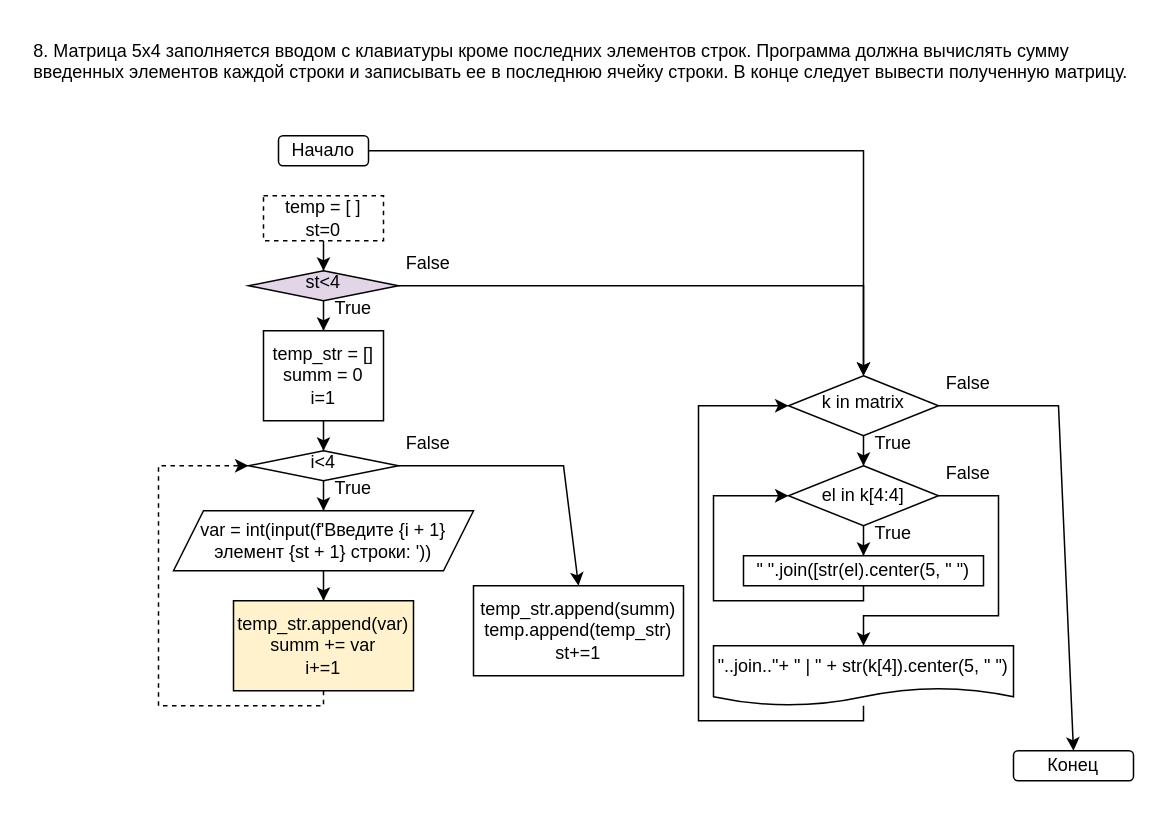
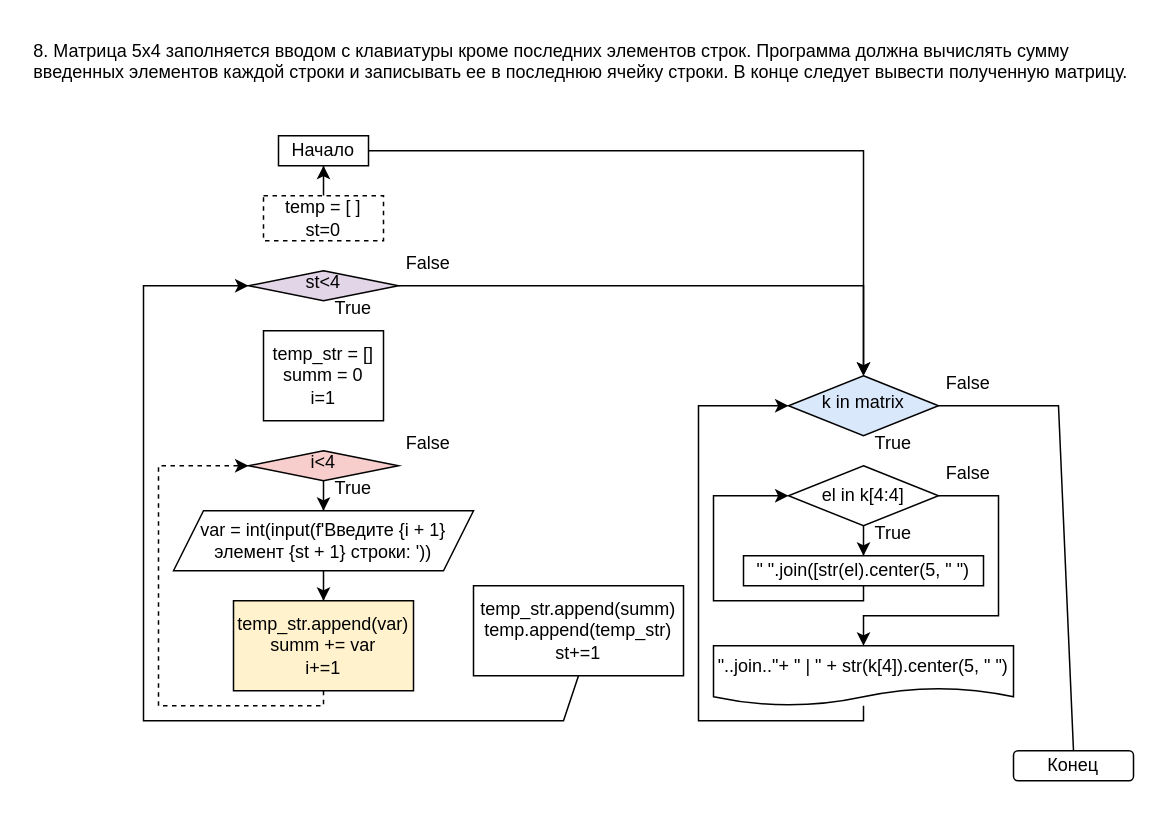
  <mxCell id="0" />
  <mxCell id="1" parent="0" />
  <mxCell id="2" value="" style="edgeStyle=orthogonalEdgeStyle;rounded=0;orthogonalLoop=1;jettySize=auto;html=1;" edge="1" parent="1" source="3" target="7"><mxGeometry relative="1" as="geometry" /></mxCell>
- <mxCell id="3" value="Начало" style="rounded=1;whiteSpace=wrap;html=1;fontSize=12;glass=0;strokeWidth=1;shadow=0;" parent="1" vertex="1"><mxGeometry x="185" y="90" width="60" height="20" as="geometry" /></mxCell>
- <mxCell id="4" value="" style="edgeStyle=orthogonalEdgeStyle;rounded=0;orthogonalLoop=1;jettySize=auto;html=1;" edge="1" parent="1" source="5" target="27"><mxGeometry relative="1" as="geometry" /></mxCell>
+ <mxCell id="3" value="Начало" style="whiteSpace=wrap;html=1;fontSize=12;glass=0;strokeWidth=1;shadow=0;rounded=0;" parent="1" vertex="1"><mxGeometry x="185" y="90" width="60" height="20" as="geometry" /></mxCell>
  <mxCell id="5" value="st&amp;lt;4" style="rhombus;whiteSpace=wrap;html=1;shadow=0;fontFamily=Helvetica;fontSize=12;align=center;strokeWidth=1;spacing=6;spacingTop=-4;fillColor=#e1d5e7;" parent="1" vertex="1"><mxGeometry x="165" y="180" width="100" height="20" as="geometry" /></mxCell>
- <mxCell id="6" value="" style="edgeStyle=orthogonalEdgeStyle;rounded=0;orthogonalLoop=1;jettySize=auto;html=1;" edge="1" parent="1" source="7" target="19"><mxGeometry relative="1" as="geometry" /></mxCell>
- <mxCell id="7" value="k in matrix" style="rhombus;whiteSpace=wrap;html=1;shadow=0;fontFamily=Helvetica;fontSize=12;align=center;strokeWidth=1;spacing=6;spacingTop=-4;" parent="1" vertex="1"><mxGeometry x="525" y="250" width="100" height="40" as="geometry" /></mxCell>
- <mxCell id="8" value="" style="edgeStyle=orthogonalEdgeStyle;rounded=0;orthogonalLoop=1;jettySize=auto;html=1;" edge="1" parent="1" source="9" target="5"><mxGeometry relative="1" as="geometry" /></mxCell>
+ <mxCell id="7" value="k in matrix" style="rhombus;whiteSpace=wrap;html=1;shadow=0;fontFamily=Helvetica;fontSize=12;align=center;strokeWidth=1;spacing=6;spacingTop=-4;fillColor=#dae8fc;" parent="1" vertex="1"><mxGeometry x="525" y="250" width="100" height="40" as="geometry" /></mxCell>
+ <mxCell id="8" value="" style="edgeStyle=orthogonalEdgeStyle;rounded=0;orthogonalLoop=1;jettySize=auto;html=1;" edge="1" parent="1" source="9" target="3"><mxGeometry relative="1" as="geometry" /></mxCell>
  <mxCell id="9" value="&lt;div&gt;temp = [ ]&lt;br&gt;&lt;/div&gt;st=0" style="rounded=0;whiteSpace=wrap;html=1;dashed=1;" parent="1" vertex="1"><mxGeometry x="175" y="130" width="80" height="30" as="geometry" /></mxCell>
  <mxCell id="10" value="&lt;div&gt;temp_str.append(var)&lt;/div&gt;&lt;div&gt;&lt;span style=&quot;background-color: initial;&quot;&gt;summ += var&lt;/span&gt;&lt;/div&gt;&lt;div&gt;&lt;span style=&quot;background-color: initial;&quot;&gt;i+=1&lt;/span&gt;&lt;/div&gt;" style="rounded=0;whiteSpace=wrap;html=1;fillColor=#fff2cc;" parent="1" vertex="1"><mxGeometry x="155" y="400" width="120" height="60" as="geometry" /></mxCell>
  <mxCell id="11" value="True" style="text;html=1;strokeColor=none;fillColor=none;align=center;verticalAlign=middle;whiteSpace=wrap;rounded=0;" parent="1" vertex="1"><mxGeometry x="205" y="310" width="60" height="30" as="geometry" /></mxCell>
  <mxCell id="12" value="True" style="text;html=1;strokeColor=none;fillColor=none;align=center;verticalAlign=middle;whiteSpace=wrap;rounded=0;" parent="1" vertex="1"><mxGeometry x="205" y="190" width="60" height="30" as="geometry" /></mxCell>
  <mxCell id="13" value="False" style="text;html=1;strokeColor=none;fillColor=none;align=center;verticalAlign=middle;whiteSpace=wrap;rounded=0;" parent="1" vertex="1"><mxGeometry x="615" y="300" width="60" height="30" as="geometry" /></mxCell>
  <mxCell id="14" value="True" style="text;html=1;strokeColor=none;fillColor=none;align=center;verticalAlign=middle;whiteSpace=wrap;rounded=0;" parent="1" vertex="1"><mxGeometry x="565" y="340" width="60" height="30" as="geometry" /></mxCell>
  <mxCell id="15" value="Конец" style="rounded=1;whiteSpace=wrap;html=1;fontSize=12;glass=0;strokeWidth=1;shadow=0;" parent="1" vertex="1"><mxGeometry x="675" y="500" width="80" height="20" as="geometry" /></mxCell>
  <mxCell id="16" value="" style="edgeStyle=orthogonalEdgeStyle;rounded=0;orthogonalLoop=1;jettySize=auto;html=1;" edge="1" parent="1" source="17" target="10"><mxGeometry relative="1" as="geometry" /></mxCell>
  <mxCell id="17" value="var = int(input(f'Введите {i + 1} элемент {st + 1} строки: '))" style="shape=parallelogram;perimeter=parallelogramPerimeter;whiteSpace=wrap;html=1;fixedSize=1;" parent="1" vertex="1"><mxGeometry x="115" y="340" width="200" height="40" as="geometry" /></mxCell>
  <mxCell id="18" value="" style="edgeStyle=orthogonalEdgeStyle;rounded=0;orthogonalLoop=1;jettySize=auto;html=1;" edge="1" parent="1" source="19" target="24"><mxGeometry relative="1" as="geometry" /></mxCell>
  <mxCell id="19" value="el in k[4:4]" style="rhombus;whiteSpace=wrap;html=1;" parent="1" vertex="1"><mxGeometry x="525" y="310" width="100" height="40" as="geometry" /></mxCell>
  <mxCell id="20" value="&lt;div&gt;temp_str.append(summ)&lt;/div&gt;&lt;div&gt;&lt;span style=&quot;background-color: initial;&quot;&gt;temp.append(temp_str)&lt;/span&gt;&lt;/div&gt;&lt;div&gt;&lt;span style=&quot;background-color: initial;&quot;&gt;st+=1&lt;/span&gt;&lt;/div&gt;" style="rounded=0;whiteSpace=wrap;html=1;" parent="1" vertex="1"><mxGeometry x="315" y="390" width="140" height="60" as="geometry" /></mxCell>
  <mxCell id="21" value="&quot;..join..&quot;+ &quot; | &quot; + str(k[4]).center(5, &quot; &quot;)" style="shape=document;whiteSpace=wrap;html=1;boundedLbl=1;" parent="1" vertex="1"><mxGeometry x="475" y="430" width="200" height="40" as="geometry" /></mxCell>
  <mxCell id="22" value="True" style="text;html=1;strokeColor=none;fillColor=none;align=center;verticalAlign=middle;whiteSpace=wrap;rounded=0;" parent="1" vertex="1"><mxGeometry x="565" y="280" width="60" height="30" as="geometry" /></mxCell>
  <mxCell id="23" value="False" style="text;html=1;strokeColor=none;fillColor=none;align=center;verticalAlign=middle;whiteSpace=wrap;rounded=0;" parent="1" vertex="1"><mxGeometry x="615" y="240" width="60" height="30" as="geometry" /></mxCell>
  <mxCell id="24" value="&quot; &quot;.join([str(el).center(5, &quot; &quot;)" style="rounded=0;whiteSpace=wrap;html=1;" parent="1" vertex="1"><mxGeometry x="495" y="370" width="160" height="20" as="geometry" /></mxCell>
  <mxCell id="25" value="False" style="text;html=1;strokeColor=none;fillColor=none;align=center;verticalAlign=middle;whiteSpace=wrap;rounded=0;" parent="1" vertex="1"><mxGeometry x="245" y="160" width="80" height="30" as="geometry" /></mxCell>
- <mxCell id="26" value="" style="edgeStyle=orthogonalEdgeStyle;rounded=0;orthogonalLoop=1;jettySize=auto;html=1;" edge="1" parent="1" source="27" target="29"><mxGeometry relative="1" as="geometry" /></mxCell>
  <mxCell id="27" value="&lt;div&gt;temp_str = []&lt;/div&gt;&lt;div&gt;&lt;span style=&quot;background-color: initial;&quot;&gt;summ = 0&lt;/span&gt;&lt;/div&gt;&lt;div&gt;&lt;span style=&quot;background-color: initial;&quot;&gt;i=1&lt;/span&gt;&lt;/div&gt;" style="rounded=0;whiteSpace=wrap;html=1;" vertex="1" parent="1"><mxGeometry x="175" y="220" width="80" height="60" as="geometry" /></mxCell>
  <mxCell id="28" value="" style="edgeStyle=orthogonalEdgeStyle;rounded=0;orthogonalLoop=1;jettySize=auto;html=1;" edge="1" parent="1" source="29" target="17"><mxGeometry relative="1" as="geometry" /></mxCell>
- <mxCell id="29" value="i&amp;lt;4" style="rhombus;whiteSpace=wrap;html=1;shadow=0;fontFamily=Helvetica;fontSize=12;align=center;strokeWidth=1;spacing=6;spacingTop=-4;" vertex="1" parent="1"><mxGeometry x="165" y="300" width="100" height="20" as="geometry" /></mxCell>
+ <mxCell id="29" value="i&amp;lt;4" style="rhombus;whiteSpace=wrap;html=1;shadow=0;fontFamily=Helvetica;fontSize=12;align=center;strokeWidth=1;spacing=6;spacingTop=-4;fillColor=#f8cecc;" vertex="1" parent="1"><mxGeometry x="165" y="300" width="100" height="20" as="geometry" /></mxCell>
  <mxCell id="30" value="False" style="text;html=1;strokeColor=none;fillColor=none;align=center;verticalAlign=middle;whiteSpace=wrap;rounded=0;" vertex="1" parent="1"><mxGeometry x="245" y="280" width="80" height="30" as="geometry" /></mxCell>
  <mxCell id="31" value="8. Матрица 5x4 заполняется вводом с клавиатуры кроме последних элементов строк. Программа должна вычислять сумму введенных элементов каждой строки и записывать ее в последнюю ячейку строки. В конце следует вывести полученную матрицу." style="text;whiteSpace=wrap;html=1;" vertex="1" parent="1"><mxGeometry x="20" y="20" width="735" height="70" as="geometry" /></mxCell>
  <mxCell id="32" value="" style="endArrow=classic;html=1;rounded=0;exitX=0.5;exitY=1;exitDx=0;exitDy=0;entryX=0;entryY=0.5;entryDx=0;entryDy=0;dashed=1;" edge="1" parent="1" source="10" target="29"><mxGeometry width="50" height="50" relative="1" as="geometry"><mxPoint x="235" y="500" as="sourcePoint" /><mxPoint x="105" y="310" as="targetPoint" /><Array as="points"><mxPoint x="215" y="470" /><mxPoint x="105" y="470" /><mxPoint x="105" y="310" /></Array></mxGeometry></mxCell>
- <mxCell id="33" value="" style="endArrow=classic;html=1;rounded=0;exitX=1;exitY=0.5;exitDx=0;exitDy=0;entryX=0.5;entryY=0;entryDx=0;entryDy=0;" edge="1" parent="1" source="29" target="20"><mxGeometry width="50" height="50" relative="1" as="geometry"><mxPoint x="345" y="330" as="sourcePoint" /><mxPoint x="385" y="520" as="targetPoint" /><Array as="points"><mxPoint x="375" y="310" /></Array></mxGeometry></mxCell>
+ <mxCell id="34" value="" style="endArrow=classic;html=1;rounded=0;exitX=0.5;exitY=1;exitDx=0;exitDy=0;entryX=0;entryY=0.5;entryDx=0;entryDy=0;" edge="1" parent="1" source="20" target="5"><mxGeometry width="50" height="50" relative="1" as="geometry"><mxPoint x="185" y="530" as="sourcePoint" /><mxPoint x="95" y="190" as="targetPoint" /><Array as="points"><mxPoint x="375" y="480" /><mxPoint x="95" y="480" /><mxPoint x="95" y="190" /></Array></mxGeometry></mxCell>
  <mxCell id="35" value="" style="endArrow=classic;html=1;rounded=0;exitX=0.25;exitY=1;exitDx=0;exitDy=0;entryX=0.5;entryY=0;entryDx=0;entryDy=0;" edge="1" parent="1" source="25" target="7"><mxGeometry width="50" height="50" relative="1" as="geometry"><mxPoint x="405" y="230" as="sourcePoint" /><mxPoint x="455" y="180" as="targetPoint" /><Array as="points"><mxPoint x="575" y="190" /></Array></mxGeometry></mxCell>
  <mxCell id="36" value="" style="endArrow=classic;html=1;rounded=0;exitX=0.5;exitY=1;exitDx=0;exitDy=0;entryX=0;entryY=0.5;entryDx=0;entryDy=0;" edge="1" parent="1" source="24" target="19"><mxGeometry width="50" height="50" relative="1" as="geometry"><mxPoint x="545" y="470" as="sourcePoint" /><mxPoint x="475" y="330" as="targetPoint" /><Array as="points"><mxPoint x="575" y="400" /><mxPoint x="475" y="400" /><mxPoint x="475" y="330" /></Array></mxGeometry></mxCell>
  <mxCell id="37" value="" style="endArrow=classic;html=1;rounded=0;exitX=1;exitY=0.5;exitDx=0;exitDy=0;entryX=0.5;entryY=0;entryDx=0;entryDy=0;" edge="1" parent="1" source="19" target="21"><mxGeometry width="50" height="50" relative="1" as="geometry"><mxPoint x="615" y="480" as="sourcePoint" /><mxPoint x="665" y="430" as="targetPoint" /><Array as="points"><mxPoint x="665" y="330" /><mxPoint x="665" y="410" /><mxPoint x="575" y="410" /></Array></mxGeometry></mxCell>
  <mxCell id="38" value="" style="endArrow=classic;html=1;rounded=0;entryX=0;entryY=0.5;entryDx=0;entryDy=0;" edge="1" parent="1" source="21" target="7"><mxGeometry width="50" height="50" relative="1" as="geometry"><mxPoint x="575" y="490" as="sourcePoint" /><mxPoint x="465" y="430" as="targetPoint" /><Array as="points"><mxPoint x="575" y="480" /><mxPoint x="465" y="480" /><mxPoint x="465" y="270" /></Array></mxGeometry></mxCell>
- <mxCell id="39" value="" style="endArrow=classic;html=1;rounded=0;exitX=1;exitY=0.5;exitDx=0;exitDy=0;entryX=0.5;entryY=0;entryDx=0;entryDy=0;" edge="1" parent="1" source="7" target="15"><mxGeometry width="50" height="50" relative="1" as="geometry"><mxPoint x="655" y="280" as="sourcePoint" /><mxPoint x="705" y="230" as="targetPoint" /><Array as="points"><mxPoint x="705" y="270" /></Array></mxGeometry></mxCell>
+ <mxCell id="39" value="" style="endArrow=none;html=1;rounded=0;exitX=1;exitY=0.5;exitDx=0;exitDy=0;entryX=0.5;entryY=0;entryDx=0;entryDy=0;" edge="1" parent="1" source="7" target="15"><mxGeometry width="50" height="50" relative="1" as="geometry"><mxPoint x="655" y="280" as="sourcePoint" /><mxPoint x="705" y="230" as="targetPoint" /><Array as="points"><mxPoint x="705" y="270" /></Array></mxGeometry></mxCell>
